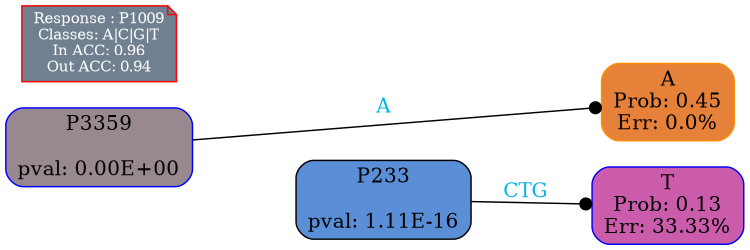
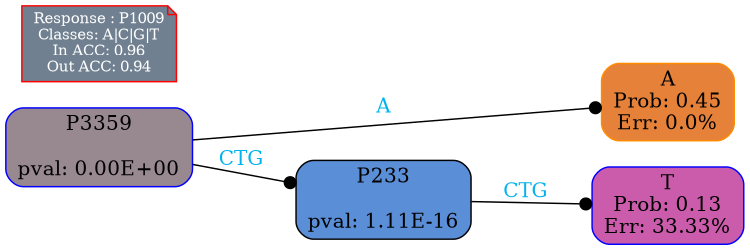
  digraph {
    fontname="DejaVu Serif"
    rankdir=LR
    ranksep=equally
    splines=polylines
    node [color=blue fontname="DejaVu Serif" shape=box style="filled, rounded"]
    edge [arrowhead=dot fontcolor=deepskyblue2 fontname="DejaVu Serif"]
    n1 [color=darkorange fillcolor="#e58139" label="A\nProb: 0.45\nErr: 0.0%"]
    n2 [fillcolor="#ca5cab" label="T\nProb: 0.13\nErr: 33.33%"]
    n3 [align=left color=red fillcolor=slategray fontcolor=white fontsize=10 label="Response : P1009\nClasses: A|C|G|T\nIn ACC: 0.96\nOut ACC: 0.94\n" shape=note style=filled]
    n4 [fillcolor="#988890" label="P3359\n\npval: 0.00E+00"]
    n5 [color=black fillcolor="#5a8ed7" label="P233\n\npval: 1.11E-16"]
    subgraph sub_1 {
      rank=same
      n1
      n2
    }
    subgraph sub_2 {
      rank=same
      n3
      n4
    }
    n4 -> n1 [label=A]
+   n4 -> n5 [label=CTG]
    n5 -> n2 [label=CTG]
  }
